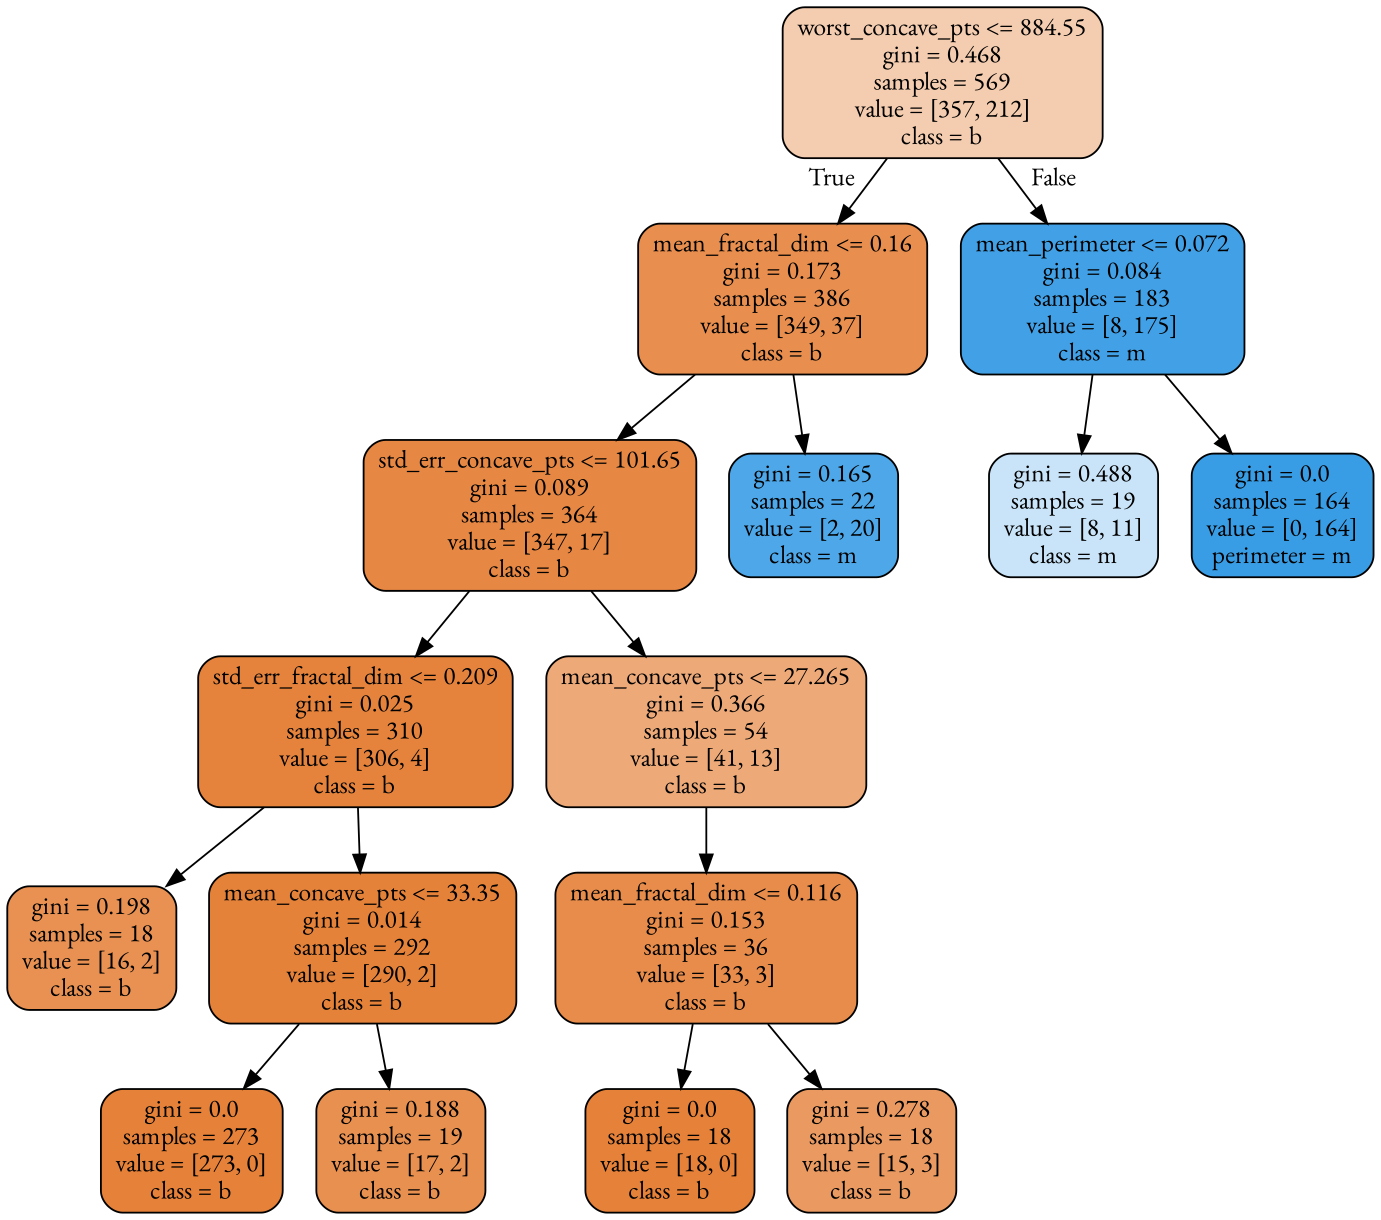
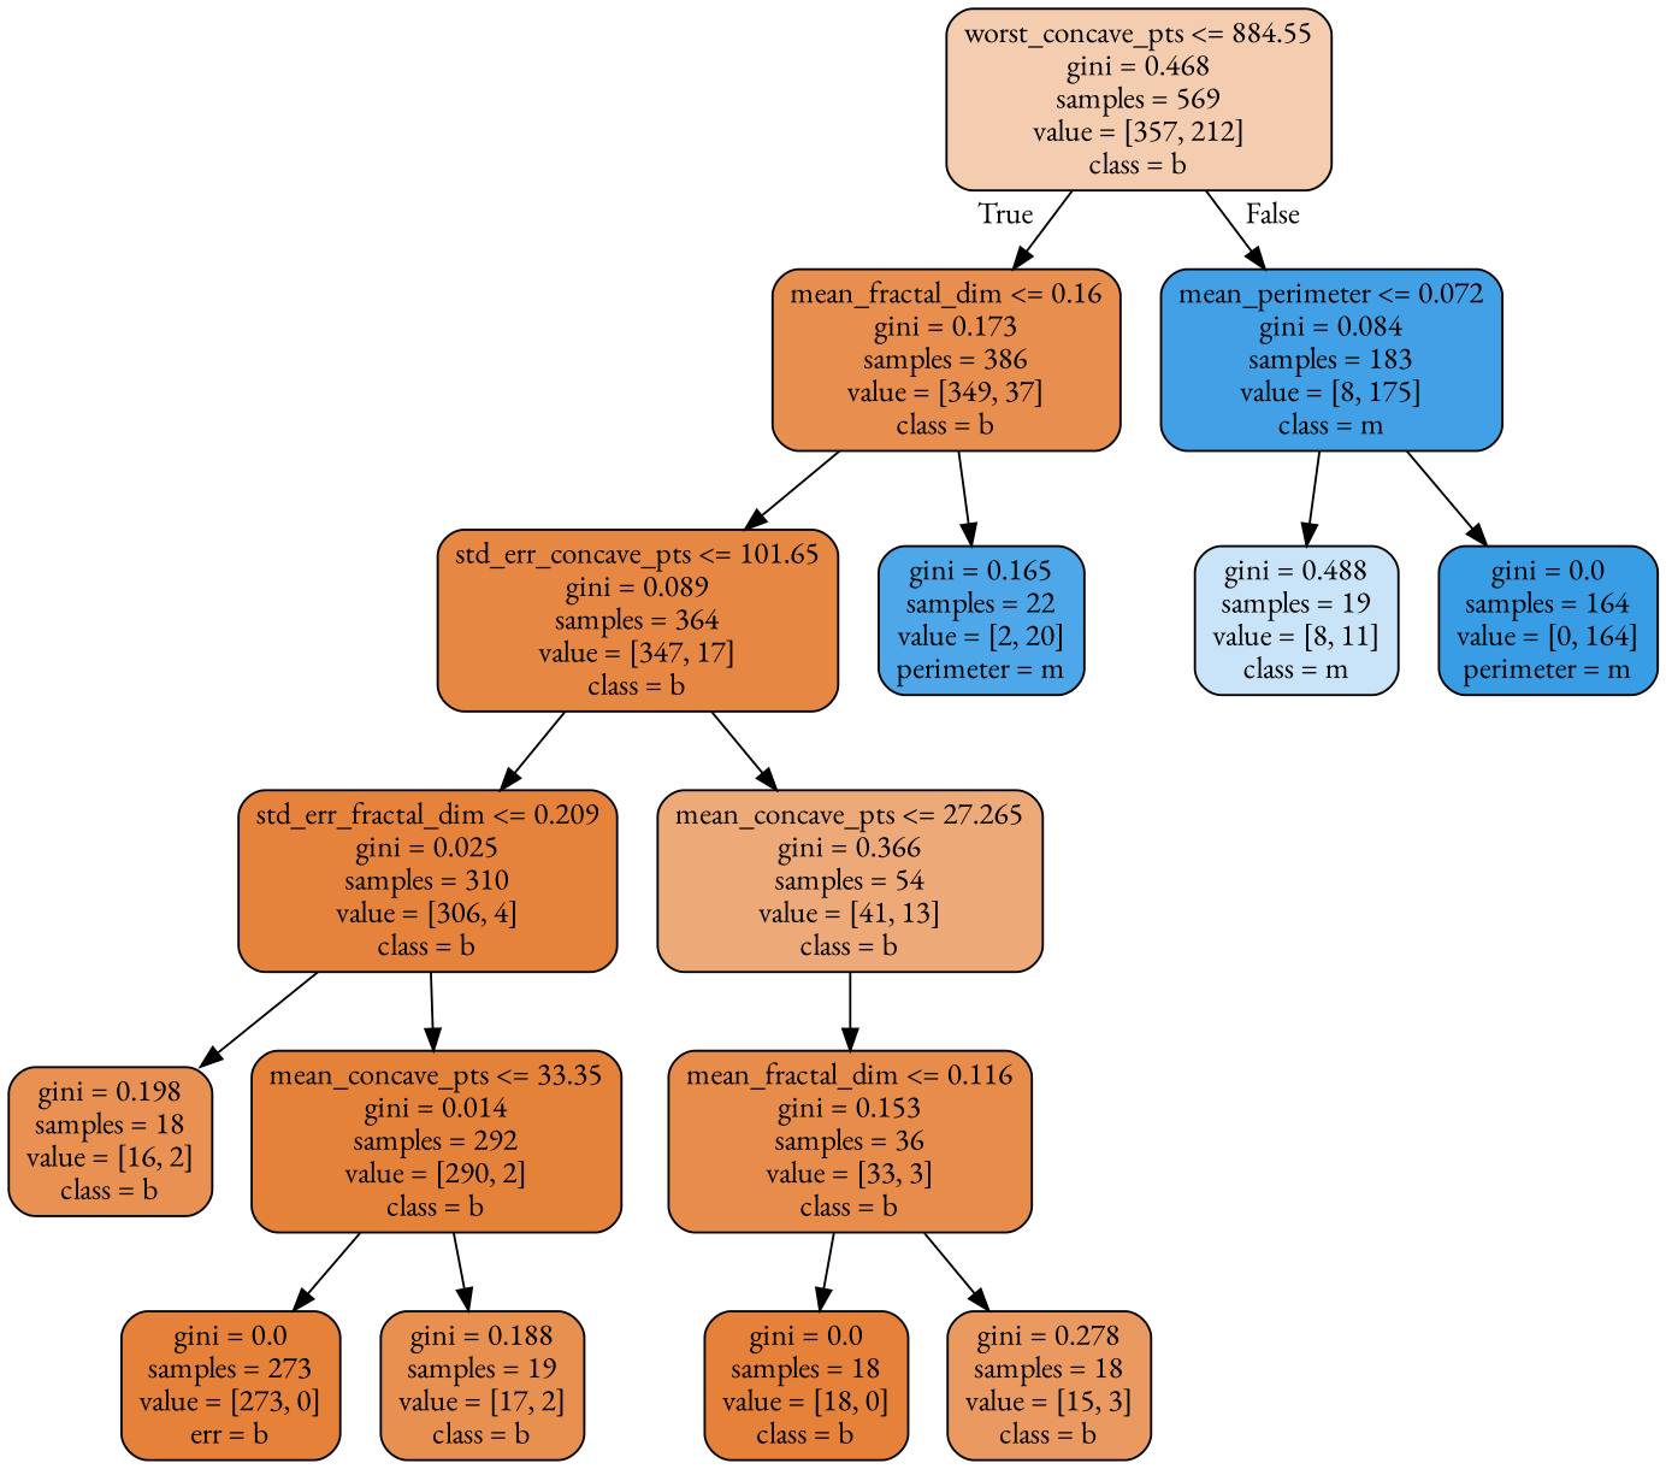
  digraph {
    fontname="EB Garamond"
    node [color=black fillcolor="#e58139" fontname="EB Garamond" shape=box style="filled, rounded"]
    edge [fontname="EB Garamond"]
    n1 [fillcolor="#f4ccaf" label="worst_concave_pts <= 884.55\ngini = 0.468\nsamples = 569\nvalue = [357, 212]\nclass = b"]
    n2 [fillcolor="#e88e4e" label="mean_fractal_dim <= 0.16\ngini = 0.173\nsamples = 386\nvalue = [349, 37]\nclass = b"]
    n3 [fillcolor="#42a1e6" label="mean_perimeter <= 0.072\ngini = 0.084\nsamples = 183\nvalue = [8, 175]\nclass = m"]
    n4 [fillcolor="#e68743" label="std_err_concave_pts <= 101.65\ngini = 0.089\nsamples = 364\nvalue = [347, 17]\nclass = b"]
-   n5 [fillcolor="#4da7e8" label="gini = 0.165\nsamples = 22\nvalue = [2, 20]\nclass = m"]
+   n5 [fillcolor="#4da7e8" label="gini = 0.165\nsamples = 22\nvalue = [2, 20]\nperimeter = m"]
    n6 [fillcolor="#c9e4f8" label="gini = 0.488\nsamples = 19\nvalue = [8, 11]\nclass = m"]
    n7 [fillcolor="#399de5" label="gini = 0.0\nsamples = 164\nvalue = [0, 164]\nperimeter = m"]
    n8 [fillcolor="#e5833c" label="std_err_fractal_dim <= 0.209\ngini = 0.025\nsamples = 310\nvalue = [306, 4]\nclass = b"]
    n9 [fillcolor="#eda978" label="mean_concave_pts <= 27.265\ngini = 0.366\nsamples = 54\nvalue = [41, 13]\nclass = b"]
    n10 [fillcolor="#e89152" label="gini = 0.198\nsamples = 18\nvalue = [16, 2]\nclass = b"]
    n11 [fillcolor="#e5823a" label="mean_concave_pts <= 33.35\ngini = 0.014\nsamples = 292\nvalue = [290, 2]\nclass = b"]
    n12 [fillcolor="#e78c4b" label="mean_fractal_dim <= 0.116\ngini = 0.153\nsamples = 36\nvalue = [33, 3]\nclass = b"]
-   n13 [label="gini = 0.0\nsamples = 273\nvalue = [273, 0]\nclass = b"]
+   n13 [label="gini = 0.0\nsamples = 273\nvalue = [273, 0]\nerr = b"]
    n14 [fillcolor="#e89050" label="gini = 0.188\nsamples = 19\nvalue = [17, 2]\nclass = b"]
    n15 [label="gini = 0.0\nsamples = 18\nvalue = [18, 0]\nclass = b"]
    n16 [fillcolor="#ea9a61" label="gini = 0.278\nsamples = 18\nvalue = [15, 3]\nclass = b"]
    n1 -> n2 [headlabel=True labelangle=45 labeldistance=2.5]
    n1 -> n3 [headlabel=False labelangle=-45 labeldistance=2.5]
    n2 -> n4
    n2 -> n5
    n3 -> n6
    n3 -> n7
    n4 -> n8
    n4 -> n9
    n8 -> n10
    n8 -> n11
    n9 -> n12
    n11 -> n13
    n11 -> n14
    n12 -> n15
    n12 -> n16
  }
